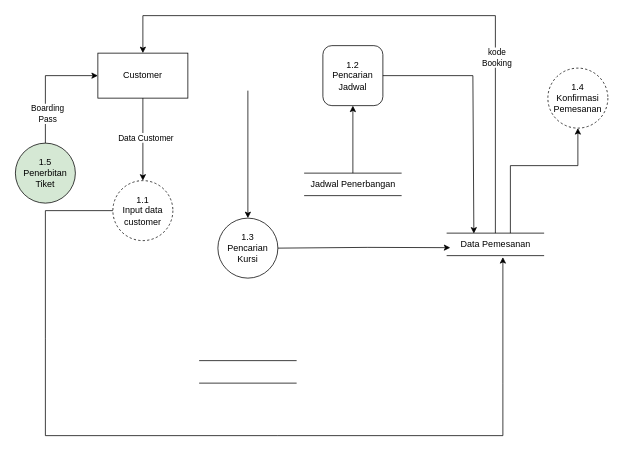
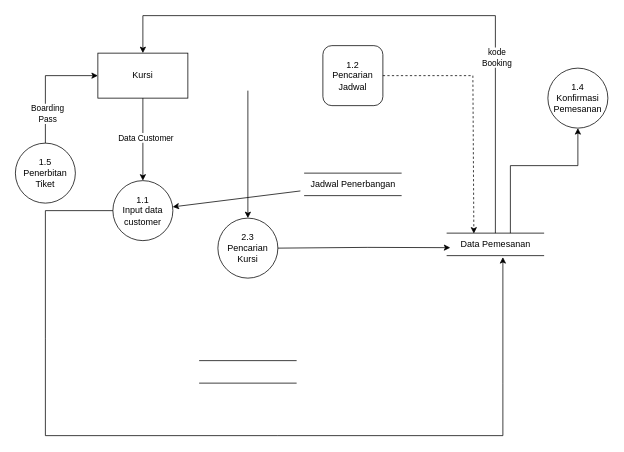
  <mxCell id="0" />
  <mxCell id="1" parent="0" />
- <mxCell id="2" value="1.1&lt;br&gt;Input data customer" style="ellipse;whiteSpace=wrap;html=1;aspect=fixed;dashed=1;" vertex="1" parent="1"><mxGeometry x="150" y="240" width="80" height="80" as="geometry" /></mxCell>
- <mxCell id="3" value="1.3&lt;br&gt;Pencarian Kursi" style="ellipse;whiteSpace=wrap;html=1;aspect=fixed;" vertex="1" parent="1"><mxGeometry x="290" y="290" width="80" height="80" as="geometry" /></mxCell>
- <mxCell id="4" value="&lt;div&gt;1.5&lt;/div&gt;Penerbitan Tiket" style="ellipse;whiteSpace=wrap;html=1;aspect=fixed;fillColor=#d5e8d4;" vertex="1" parent="1"><mxGeometry x="20" y="190" width="80" height="80" as="geometry" /></mxCell>
+ <mxCell id="2" value="1.1&lt;br&gt;Input data customer" style="ellipse;whiteSpace=wrap;html=1;aspect=fixed;" vertex="1" parent="1"><mxGeometry x="150" y="240" width="80" height="80" as="geometry" /></mxCell>
+ <mxCell id="3" value="2.3&lt;br&gt;Pencarian Kursi" style="ellipse;whiteSpace=wrap;html=1;aspect=fixed;" vertex="1" parent="1"><mxGeometry x="290" y="290" width="80" height="80" as="geometry" /></mxCell>
+ <mxCell id="4" value="&lt;div&gt;1.5&lt;/div&gt;Penerbitan Tiket" style="ellipse;whiteSpace=wrap;html=1;aspect=fixed;" vertex="1" parent="1"><mxGeometry x="20" y="190" width="80" height="80" as="geometry" /></mxCell>
  <mxCell id="5" value="1.2&lt;br&gt;Pencarian Jadwal" style="whiteSpace=wrap;html=1;aspect=fixed;rounded=1;" vertex="1" parent="1"><mxGeometry x="430" y="60" width="80" height="80" as="geometry" /></mxCell>
- <mxCell id="6" value="&lt;div&gt;1.4&lt;/div&gt;Konfirmasi Pemesanan" style="ellipse;whiteSpace=wrap;html=1;aspect=fixed;dashed=1;" vertex="1" parent="1"><mxGeometry x="730" y="90" width="80" height="80" as="geometry" /></mxCell>
- <mxCell id="7" value="Customer" style="rounded=0;whiteSpace=wrap;html=1;" vertex="1" parent="1"><mxGeometry x="130" y="70" width="120" height="60" as="geometry" /></mxCell>
+ <mxCell id="6" value="&lt;div&gt;1.4&lt;/div&gt;Konfirmasi Pemesanan" style="ellipse;whiteSpace=wrap;html=1;aspect=fixed;" vertex="1" parent="1"><mxGeometry x="730" y="90" width="80" height="80" as="geometry" /></mxCell>
+ <mxCell id="7" value="Kursi" style="rounded=0;whiteSpace=wrap;html=1;" vertex="1" parent="1"><mxGeometry x="130" y="70" width="120" height="60" as="geometry" /></mxCell>
  <mxCell id="8" value="" style="endArrow=classic;html=1;rounded=0;entryX=0.5;entryY=0;entryDx=0;entryDy=0;" edge="1" parent="1" source="7" target="2"><mxGeometry width="50" height="50" relative="1" as="geometry"><mxPoint x="400" y="310" as="sourcePoint" /><mxPoint x="450" y="260" as="targetPoint" /></mxGeometry></mxCell>
  <mxCell id="9" value="Data Customer" style="edgeLabel;html=1;align=center;verticalAlign=middle;resizable=0;points=[];" vertex="1" connectable="0" parent="8"><mxGeometry x="-0.058" y="3" relative="1" as="geometry"><mxPoint as="offset" /></mxGeometry></mxCell>
- <mxCell id="10" value="" style="endArrow=classic;html=1;rounded=0;entryX=0.5;entryY=1;entryDx=0;entryDy=0;" edge="1" parent="1" source="12" target="5"><mxGeometry width="50" height="50" relative="1" as="geometry"><mxPoint x="420" y="230" as="sourcePoint" /><mxPoint x="450" y="260" as="targetPoint" /></mxGeometry></mxCell>
+ <mxCell id="10" value="" style="endArrow=classic;html=1;rounded=0;" edge="1" parent="1" source="12" target="2"><mxGeometry width="50" height="50" relative="1" as="geometry"><mxPoint x="420" y="230" as="sourcePoint" /><mxPoint x="450" y="260" as="targetPoint" /></mxGeometry></mxCell>
  <mxCell id="11" value="" style="group" vertex="1" connectable="0" parent="1"><mxGeometry x="400" y="230" width="140" height="30" as="geometry" /></mxCell>
  <mxCell id="12" value="Jadwal Penerbangan" style="text;html=1;align=center;verticalAlign=middle;resizable=0;points=[];autosize=1;strokeColor=none;fillColor=none;" vertex="1" parent="11"><mxGeometry width="140" height="30" as="geometry" /></mxCell>
  <mxCell id="13" value="" style="endArrow=none;html=1;rounded=0;" edge="1" parent="11"><mxGeometry width="50" height="50" relative="1" as="geometry"><mxPoint x="5" as="sourcePoint" /><mxPoint x="135" as="targetPoint" /></mxGeometry></mxCell>
  <mxCell id="14" value="" style="endArrow=none;html=1;rounded=0;" edge="1" parent="11"><mxGeometry width="50" height="50" relative="1" as="geometry"><mxPoint x="5" y="30" as="sourcePoint" /><mxPoint x="135" y="30" as="targetPoint" /></mxGeometry></mxCell>
  <mxCell id="15" value="" style="group" vertex="1" connectable="0" parent="1"><mxGeometry x="260" y="480" width="140" height="30" as="geometry" /></mxCell>
  <mxCell id="16" value="" style="endArrow=none;html=1;rounded=0;" edge="1" parent="15"><mxGeometry width="50" height="50" relative="1" as="geometry"><mxPoint x="5" as="sourcePoint" /><mxPoint x="135" as="targetPoint" /></mxGeometry></mxCell>
  <mxCell id="17" value="" style="endArrow=none;html=1;rounded=0;" edge="1" parent="15"><mxGeometry width="50" height="50" relative="1" as="geometry"><mxPoint x="5" y="30" as="sourcePoint" /><mxPoint x="135" y="30" as="targetPoint" /></mxGeometry></mxCell>
  <mxCell id="18" value="" style="group" vertex="1" connectable="0" parent="1"><mxGeometry x="590" y="310" width="140" height="30" as="geometry" /></mxCell>
  <mxCell id="19" value="Data Pemesanan" style="text;html=1;align=center;verticalAlign=middle;resizable=0;points=[];autosize=1;strokeColor=none;fillColor=none;" vertex="1" parent="18"><mxGeometry x="10" width="120" height="30" as="geometry" /></mxCell>
  <mxCell id="20" value="" style="endArrow=none;html=1;rounded=0;" edge="1" parent="18"><mxGeometry width="50" height="50" relative="1" as="geometry"><mxPoint x="5" as="sourcePoint" /><mxPoint x="135" as="targetPoint" /></mxGeometry></mxCell>
  <mxCell id="21" value="" style="endArrow=none;html=1;rounded=0;" edge="1" parent="18"><mxGeometry width="50" height="50" relative="1" as="geometry"><mxPoint x="5" y="30" as="sourcePoint" /><mxPoint x="135" y="30" as="targetPoint" /></mxGeometry></mxCell>
  <mxCell id="22" value="" style="endArrow=classic;html=1;rounded=0;entryX=0.5;entryY=1;entryDx=0;entryDy=0;" edge="1" parent="1" target="6"><mxGeometry width="50" height="50" relative="1" as="geometry"><mxPoint x="680" y="310" as="sourcePoint" /><mxPoint x="610" y="330" as="targetPoint" /><Array as="points"><mxPoint x="680" y="220" /><mxPoint x="770" y="220" /></Array></mxGeometry></mxCell>
  <mxCell id="23" value="" style="endArrow=classic;html=1;rounded=0;exitX=1;exitY=0.5;exitDx=0;exitDy=0;entryX=-0.001;entryY=0.646;entryDx=0;entryDy=0;entryPerimeter=0;" edge="1" parent="1" source="3" target="19"><mxGeometry width="50" height="50" relative="1" as="geometry"><mxPoint x="250" y="450" as="sourcePoint" /><mxPoint x="620" y="340" as="targetPoint" /><Array as="points"><mxPoint x="490" y="329" /></Array></mxGeometry></mxCell>
  <mxCell id="24" value="" style="endArrow=classic;html=1;rounded=0;entryX=0.5;entryY=0;entryDx=0;entryDy=0;" edge="1" parent="1" target="7"><mxGeometry width="50" height="50" relative="1" as="geometry"><mxPoint x="660" y="310" as="sourcePoint" /><mxPoint x="90" y="20" as="targetPoint" /><Array as="points"><mxPoint x="660" y="20" /><mxPoint x="190" y="20" /></Array></mxGeometry></mxCell>
  <mxCell id="25" value="kode&lt;div&gt;Booking&lt;/div&gt;" style="edgeLabel;html=1;align=center;verticalAlign=middle;resizable=0;points=[];" vertex="1" connectable="0" parent="24"><mxGeometry x="-0.419" y="-1" relative="1" as="geometry"><mxPoint as="offset" /></mxGeometry></mxCell>
  <mxCell id="26" value="" style="endArrow=classic;html=1;rounded=0;entryX=0.5;entryY=0;entryDx=0;entryDy=0;" edge="1" parent="1" target="3"><mxGeometry width="50" height="50" relative="1" as="geometry"><mxPoint x="330" y="120" as="sourcePoint" /><mxPoint x="390" y="130" as="targetPoint" /></mxGeometry></mxCell>
- <mxCell id="27" value="" style="endArrow=classic;html=1;rounded=0;exitX=1;exitY=0.5;exitDx=0;exitDy=0;entryX=0.261;entryY=0.019;entryDx=0;entryDy=0;entryPerimeter=0;" edge="1" parent="1" source="5" target="19"><mxGeometry width="50" height="50" relative="1" as="geometry"><mxPoint x="590" y="100" as="sourcePoint" /><mxPoint x="630" y="290" as="targetPoint" /><Array as="points"><mxPoint x="630" y="100" /></Array></mxGeometry></mxCell>
+ <mxCell id="27" value="" style="endArrow=classic;html=1;rounded=0;exitX=1;exitY=0.5;exitDx=0;exitDy=0;entryX=0.261;entryY=0.019;entryDx=0;entryDy=0;entryPerimeter=0;dashed=1;" edge="1" parent="1" source="5" target="19"><mxGeometry width="50" height="50" relative="1" as="geometry"><mxPoint x="590" y="100" as="sourcePoint" /><mxPoint x="630" y="290" as="targetPoint" /><Array as="points"><mxPoint x="630" y="100" /></Array></mxGeometry></mxCell>
  <mxCell id="28" value="" style="endArrow=classic;html=1;rounded=0;exitX=0;exitY=0.5;exitDx=0;exitDy=0;" edge="1" parent="1" source="2"><mxGeometry width="50" height="50" relative="1" as="geometry"><mxPoint x="270" y="300" as="sourcePoint" /><mxPoint x="670" y="342" as="targetPoint" /><Array as="points"><mxPoint x="60" y="280" /><mxPoint x="60" y="450" /><mxPoint x="60" y="580" /><mxPoint x="370" y="580" /><mxPoint x="670" y="580" /><mxPoint x="670" y="510" /></Array></mxGeometry></mxCell>
  <mxCell id="29" value="" style="endArrow=classic;html=1;rounded=0;exitX=0.5;exitY=0;exitDx=0;exitDy=0;entryX=0;entryY=0.5;entryDx=0;entryDy=0;" edge="1" parent="1" source="4" target="7"><mxGeometry width="50" height="50" relative="1" as="geometry"><mxPoint x="30" y="150" as="sourcePoint" /><mxPoint x="80" y="100" as="targetPoint" /><Array as="points"><mxPoint x="60" y="100" /></Array></mxGeometry></mxCell>
  <mxCell id="30" value="Boarding&lt;div&gt;Pass&lt;/div&gt;" style="edgeLabel;html=1;align=center;verticalAlign=middle;resizable=0;points=[];" vertex="1" connectable="0" parent="29"><mxGeometry x="-0.498" y="-2" relative="1" as="geometry"><mxPoint as="offset" /></mxGeometry></mxCell>
